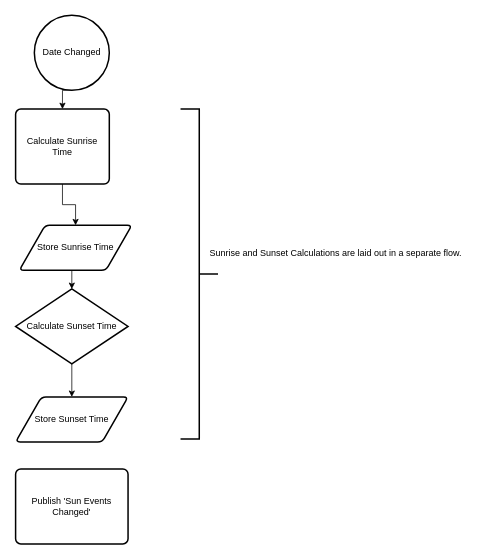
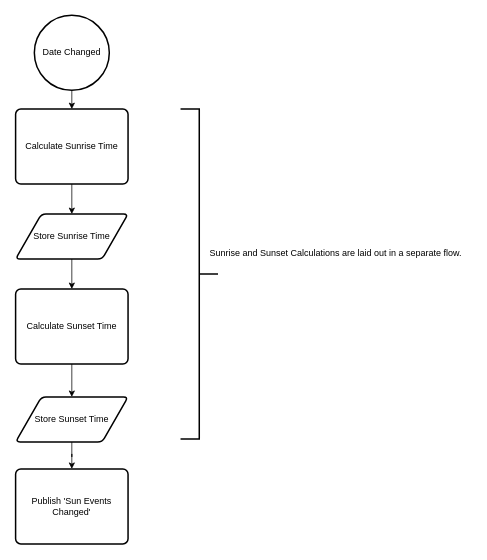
  <mxCell id="0" />
  <mxCell id="1" parent="0" />
  <mxCell id="2" style="edgeStyle=orthogonalEdgeStyle;rounded=0;orthogonalLoop=1;jettySize=auto;html=1;exitX=0.5;exitY=1;exitDx=0;exitDy=0;exitPerimeter=0;entryX=0.5;entryY=0;entryDx=0;entryDy=0;" edge="1" parent="1" source="3" target="5"><mxGeometry relative="1" as="geometry" /></mxCell>
  <mxCell id="3" value="Date Changed" style="strokeWidth=2;html=1;shape=mxgraph.flowchart.start_2;whiteSpace=wrap;" vertex="1" parent="1"><mxGeometry x="45" y="20" width="100" height="100" as="geometry" /></mxCell>
  <mxCell id="4" style="edgeStyle=orthogonalEdgeStyle;rounded=0;orthogonalLoop=1;jettySize=auto;html=1;exitX=0.5;exitY=1;exitDx=0;exitDy=0;entryX=0.5;entryY=0;entryDx=0;entryDy=0;" edge="1" parent="1" source="5" target="9"><mxGeometry relative="1" as="geometry" /></mxCell>
- <mxCell id="5" value="Calculate Sunrise Time" style="rounded=1;whiteSpace=wrap;html=1;absoluteArcSize=1;arcSize=14;strokeWidth=2;" vertex="1" parent="1"><mxGeometry x="20" y="145" width="125" height="100" as="geometry" /></mxCell>
+ <mxCell id="5" value="Calculate Sunrise Time" style="rounded=1;whiteSpace=wrap;html=1;absoluteArcSize=1;arcSize=14;strokeWidth=2;" vertex="1" parent="1"><mxGeometry x="20" y="145" width="150" height="100" as="geometry" /></mxCell>
  <mxCell id="6" style="edgeStyle=orthogonalEdgeStyle;rounded=0;orthogonalLoop=1;jettySize=auto;html=1;exitX=0.5;exitY=1;exitDx=0;exitDy=0;entryX=0.5;entryY=0;entryDx=0;entryDy=0;" edge="1" parent="1" source="7" target="11"><mxGeometry relative="1" as="geometry" /></mxCell>
- <mxCell id="7" value="Calculate Sunset Time" style="rhombus;whiteSpace=wrap;html=1;absoluteArcSize=1;arcSize=14;strokeWidth=2;" vertex="1" parent="1"><mxGeometry x="20" y="385" width="150" height="100" as="geometry" /></mxCell>
+ <mxCell id="7" value="Calculate Sunset Time" style="rounded=1;whiteSpace=wrap;html=1;absoluteArcSize=1;arcSize=14;strokeWidth=2;" vertex="1" parent="1"><mxGeometry x="20" y="385" width="150" height="100" as="geometry" /></mxCell>
  <mxCell id="8" style="edgeStyle=orthogonalEdgeStyle;rounded=0;orthogonalLoop=1;jettySize=auto;html=1;exitX=0.5;exitY=1;exitDx=0;exitDy=0;entryX=0.5;entryY=0;entryDx=0;entryDy=0;" edge="1" parent="1" source="9" target="7"><mxGeometry relative="1" as="geometry" /></mxCell>
- <mxCell id="9" value="Store Sunrise Time" style="verticalLabelPosition=middle;verticalAlign=middle;html=1;strokeWidth=2;shape=parallelogram;perimeter=parallelogramPerimeter;whiteSpace=wrap;rounded=1;arcSize=12;size=0.23;labelPosition=center;align=center;" vertex="1" parent="1"><mxGeometry x="25" y="300" width="150" height="60" as="geometry" /></mxCell>
+ <mxCell id="9" value="Store Sunrise Time" style="verticalLabelPosition=middle;verticalAlign=middle;html=1;strokeWidth=2;shape=parallelogram;perimeter=parallelogramPerimeter;whiteSpace=wrap;rounded=1;arcSize=12;size=0.23;labelPosition=center;align=center;" vertex="1" parent="1"><mxGeometry x="20" y="285" width="150" height="60" as="geometry" /></mxCell>
+ <mxCell id="10" style="edgeStyle=orthogonalEdgeStyle;rounded=0;orthogonalLoop=1;jettySize=auto;html=1;exitX=0.5;exitY=1;exitDx=0;exitDy=0;" edge="1" parent="1" source="11" target="12"><mxGeometry relative="1" as="geometry" /></mxCell>
  <mxCell id="11" value="Store Sunset Time" style="verticalLabelPosition=middle;verticalAlign=middle;html=1;strokeWidth=2;shape=parallelogram;perimeter=parallelogramPerimeter;whiteSpace=wrap;rounded=1;arcSize=12;size=0.23;labelPosition=center;align=center;" vertex="1" parent="1"><mxGeometry x="20" y="529" width="150" height="60" as="geometry" /></mxCell>
  <mxCell id="12" value="Publish 'Sun Events Changed'" style="rounded=1;whiteSpace=wrap;html=1;absoluteArcSize=1;arcSize=14;strokeWidth=2;" vertex="1" parent="1"><mxGeometry x="20" y="625" width="150" height="100" as="geometry" /></mxCell>
  <mxCell id="13" value="" style="strokeWidth=2;html=1;shape=mxgraph.flowchart.annotation_2;align=left;flipH=1;labelPosition=right;verticalLabelPosition=middle;verticalAlign=middle;" vertex="1" parent="1"><mxGeometry x="240" y="145" width="50" height="440" as="geometry" /></mxCell>
  <mxCell id="14" value="Sunrise and Sunset Calculations are laid out in a separate flow." style="text;html=1;resizable=0;points=[];autosize=1;align=left;verticalAlign=top;spacingTop=-4;" vertex="1" parent="1"><mxGeometry x="277" y="328" width="350" height="20" as="geometry" /></mxCell>
